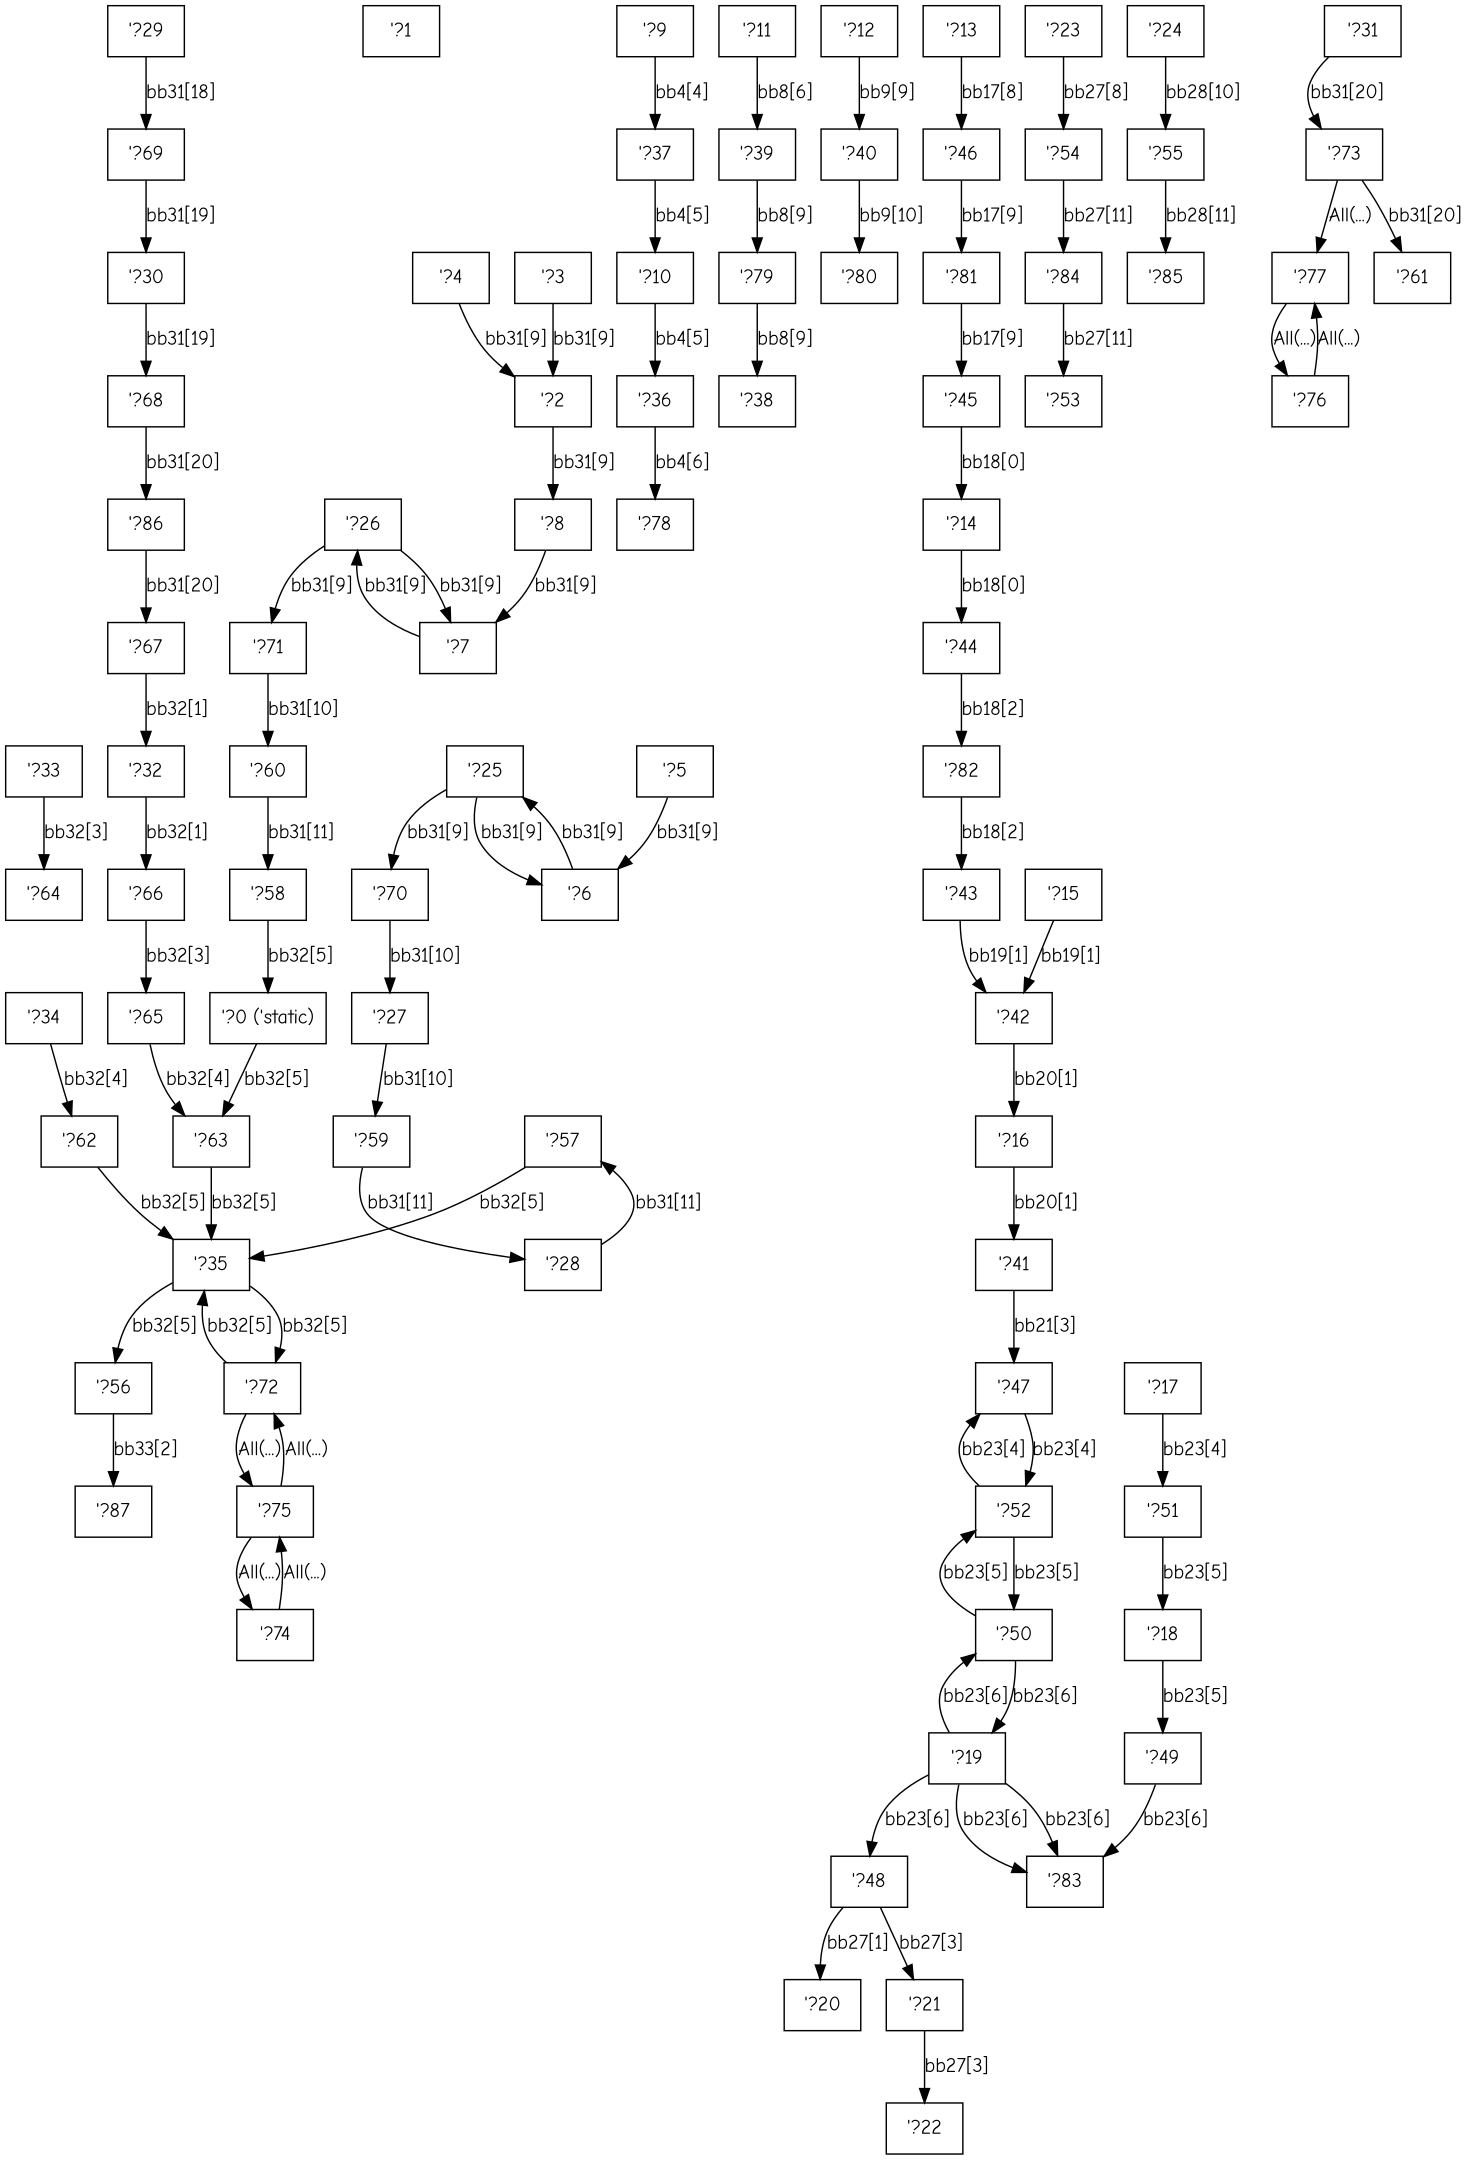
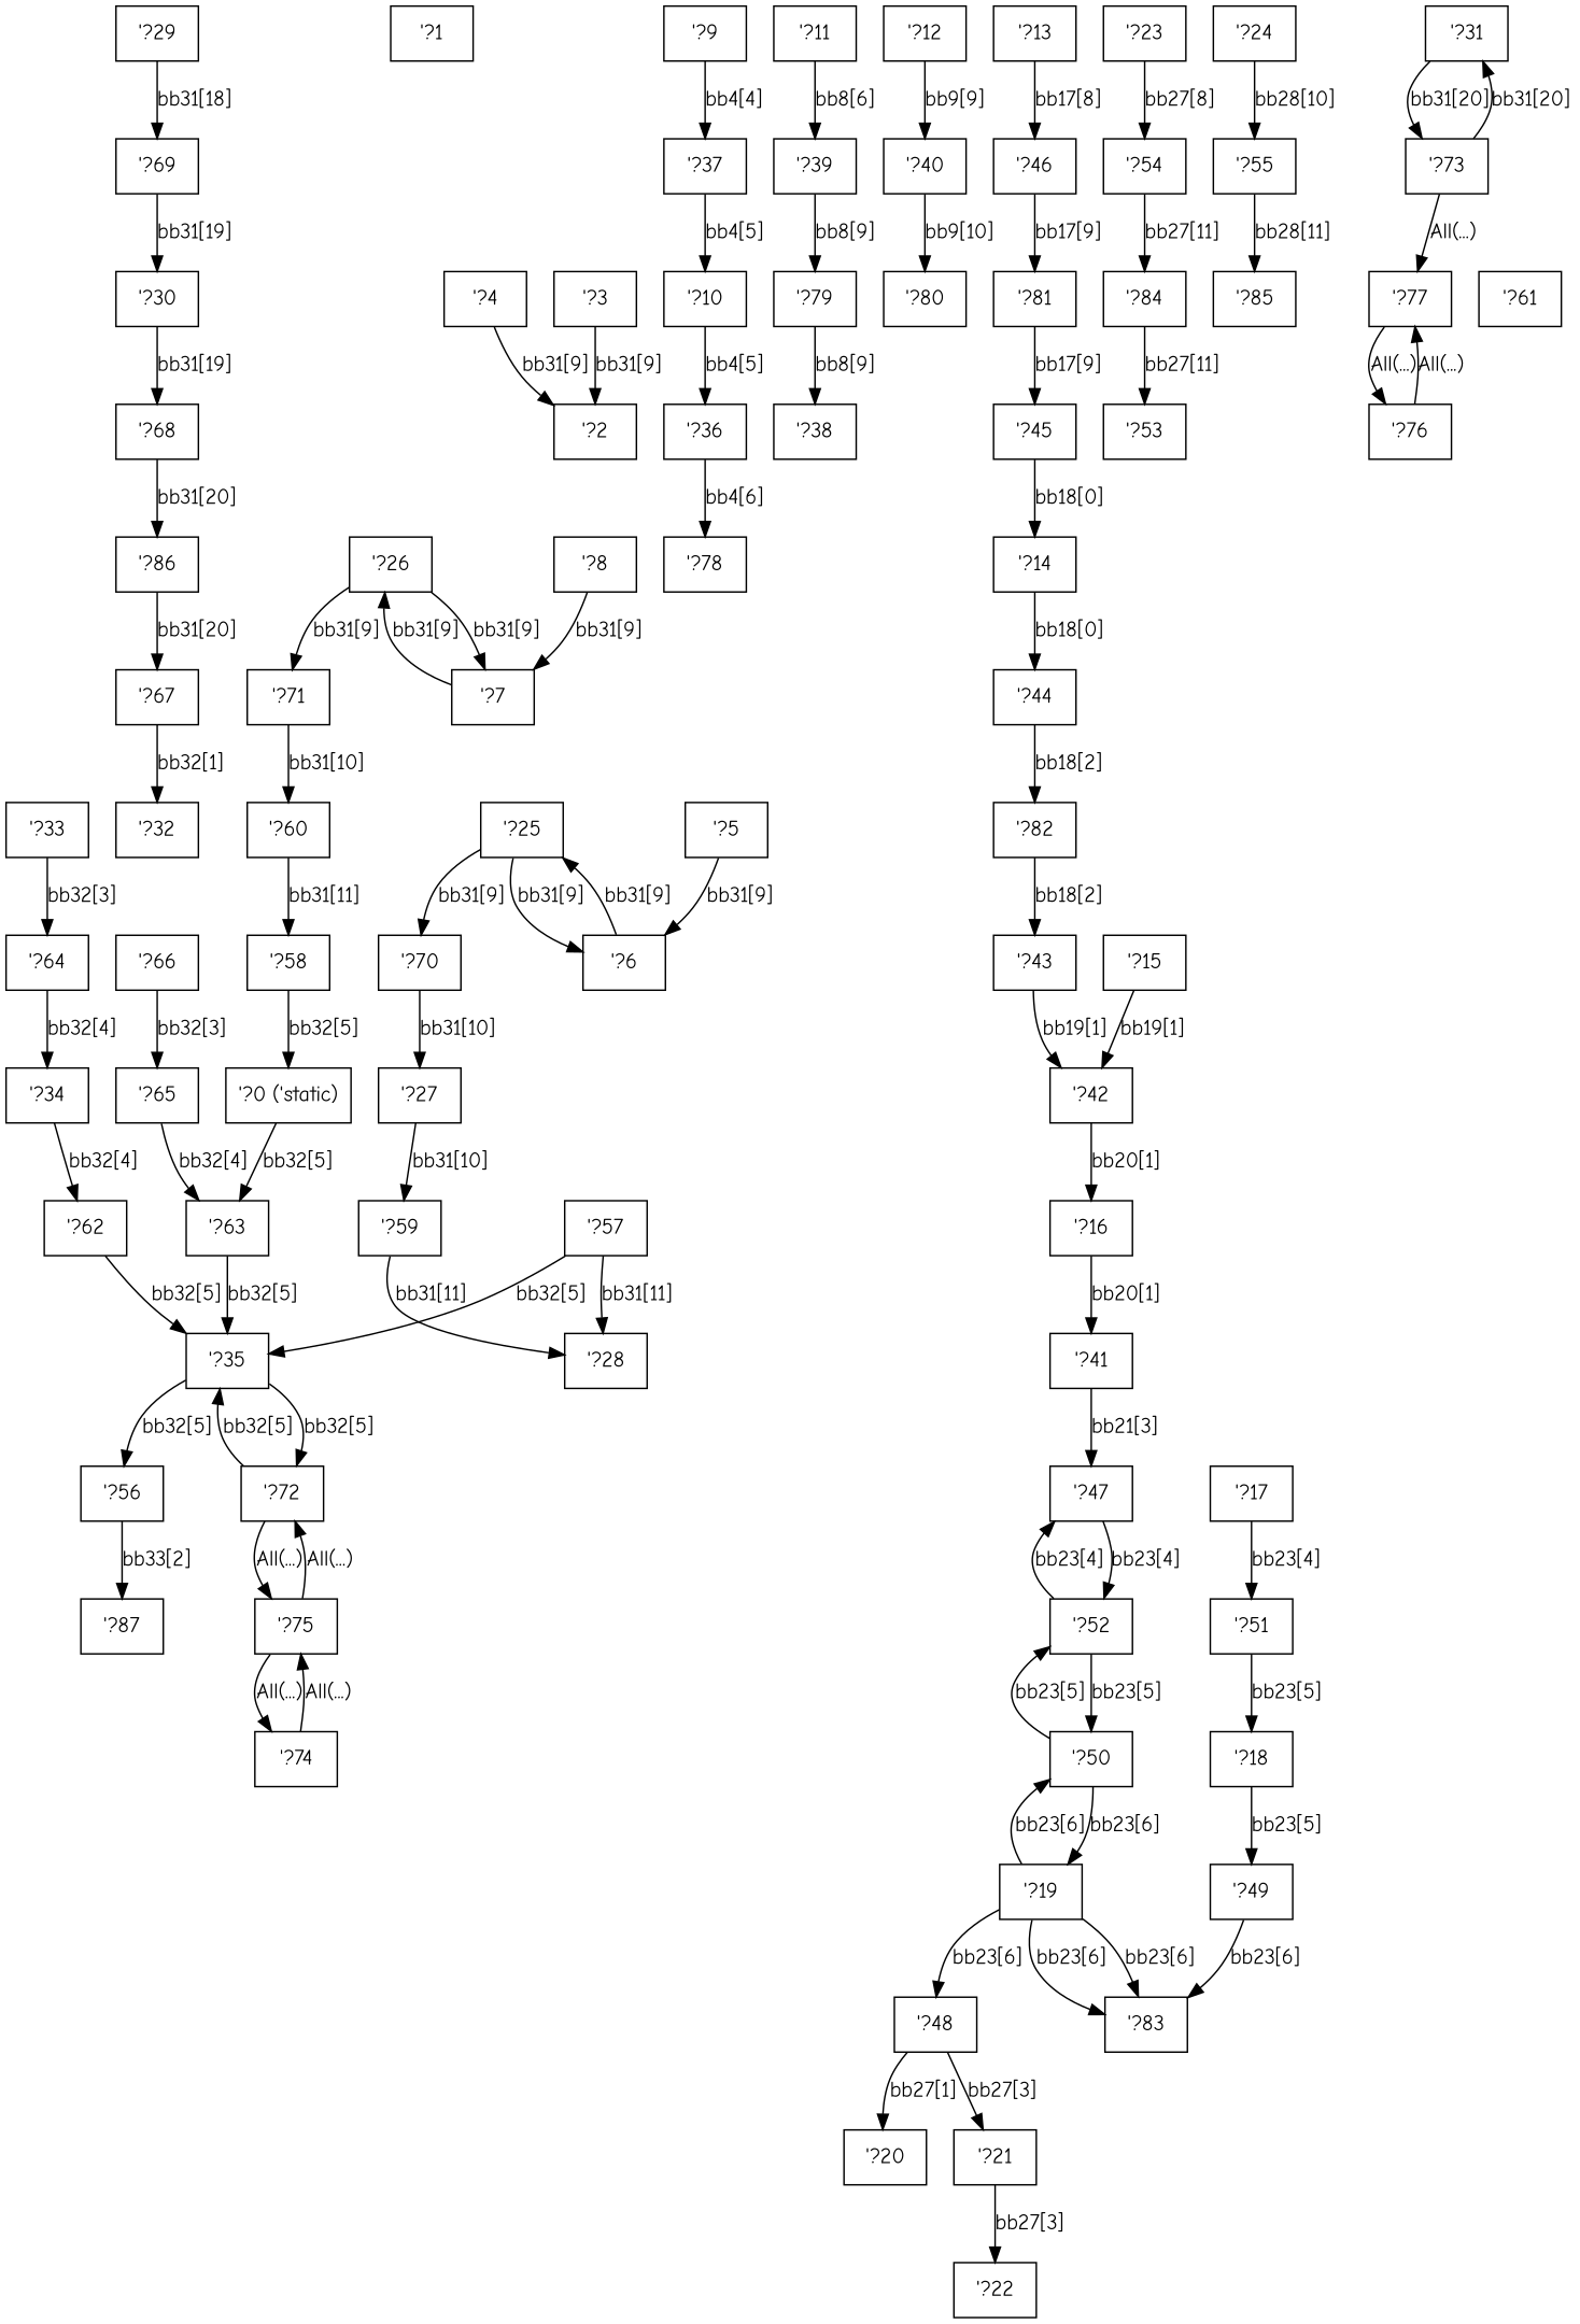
  digraph {
    fontname="Comic Neue"
    node [fontname="Comic Neue" shape=box]
    edge [fontname="Comic Neue"]
    n1 [label="\'?0 (\'static)"]
    n2 [label="\'?63"]
    n3 [label="\'?35"]
    n4 [label="\'?56"]
    n5 [label="\'?72"]
    n6 [label="\'?1"]
    n7 [label="\'?2"]
    n8 [label="\'?8"]
    n9 [label="\'?7"]
    n10 [label="\'?3"]
    n11 [label="\'?4"]
    n12 [label="\'?5"]
    n13 [label="\'?6"]
    n14 [label="\'?25"]
    n15 [label="\'?70"]
    n16 [label="\'?26"]
    n17 [label="\'?71"]
    n18 [label="\'?9"]
    n19 [label="\'?37"]
    n20 [label="\'?10"]
    n21 [label="\'?36"]
    n22 [label="\'?78"]
    n23 [label="\'?11"]
    n24 [label="\'?39"]
    n25 [label="\'?79"]
    n26 [label="\'?12"]
    n27 [label="\'?40"]
    n28 [label="\'?80"]
    n29 [label="\'?13"]
    n30 [label="\'?46"]
    n31 [label="\'?81"]
    n32 [label="\'?14"]
    n33 [label="\'?44"]
    n34 [label="\'?82"]
    n35 [label="\'?15"]
    n36 [label="\'?42"]
    n37 [label="\'?16"]
    n38 [label="\'?41"]
    n39 [label="\'?47"]
    n40 [label="\'?17"]
    n41 [label="\'?51"]
    n42 [label="\'?18"]
    n43 [label="\'?49"]
    n44 [label="\'?83"]
    n45 [label="\'?19"]
    n46 [label="\'?48"]
    n47 [label="\'?50"]
    n48 [label="\'?20"]
    n49 [label="\'?21"]
    n50 [label="\'?52"]
    n51 [label="\'?22"]
    n52 [label="\'?23"]
    n53 [label="\'?54"]
    n54 [label="\'?84"]
    n55 [label="\'?24"]
    n56 [label="\'?55"]
    n57 [label="\'?85"]
    n58 [label="\'?27"]
    n59 [label="\'?60"]
    n60 [label="\'?59"]
    n61 [label="\'?28"]
    n62 [label="\'?57"]
    n63 [label="\'?29"]
    n64 [label="\'?69"]
    n65 [label="\'?30"]
    n66 [label="\'?68"]
    n67 [label="\'?86"]
    n68 [label="\'?31"]
    n69 [label="\'?73"]
    n70 [label="\'?77"]
    n71 [label="\'?32"]
    n72 [label="\'?66"]
    n73 [label="\'?65"]
    n74 [label="\'?33"]
    n75 [label="\'?64"]
    n76 [label="\'?34"]
    n77 [label="\'?62"]
    n78 [label="\'?87"]
    n79 [label="\'?75"]
    n80 [label="\'?38"]
    n81 [label="\'?43"]
    n82 [label="\'?45"]
    n83 [label="\'?53"]
    n84 [label="\'?58"]
    n85 [label="\'?61"]
    n86 [label="\'?67"]
    n87 [label="\'?74"]
    n88 [label="\'?76"]
    n1 -> n2 [label="bb32[5]"]
    n2 -> n3 [label="bb32[5]"]
    n3 -> n4 [label="bb32[5]"]
    n3 -> n5 [label="bb32[5]"]
    n4 -> n78 [label="bb33[2]"]
    n5 -> n3 [label="bb32[5]"]
    n5 -> n79 [label="All(...)"]
-   n7 -> n8 [label="bb31[9]"]
    n8 -> n9 [label="bb31[9]"]
    n9 -> n16 [label="bb31[9]"]
    n10 -> n7 [label="bb31[9]"]
    n11 -> n7 [label="bb31[9]"]
    n12 -> n13 [label="bb31[9]"]
    n13 -> n14 [label="bb31[9]"]
    n14 -> n13 [label="bb31[9]"]
    n14 -> n15 [label="bb31[9]"]
    n15 -> n58 [label="bb31[10]"]
    n16 -> n9 [label="bb31[9]"]
    n16 -> n17 [label="bb31[9]"]
    n17 -> n59 [label="bb31[10]"]
    n18 -> n19 [label="bb4[4]"]
    n19 -> n20 [label="bb4[5]"]
    n20 -> n21 [label="bb4[5]"]
    n21 -> n22 [label="bb4[6]"]
    n23 -> n24 [label="bb8[6]"]
    n24 -> n25 [label="bb8[9]"]
    n25 -> n80 [label="bb8[9]"]
    n26 -> n27 [label="bb9[9]"]
    n27 -> n28 [label="bb9[10]"]
    n29 -> n30 [label="bb17[8]"]
    n30 -> n31 [label="bb17[9]"]
    n31 -> n82 [label="bb17[9]"]
    n32 -> n33 [label="bb18[0]"]
    n33 -> n34 [label="bb18[2]"]
    n34 -> n81 [label="bb18[2]"]
    n35 -> n36 [label="bb19[1]"]
    n36 -> n37 [label="bb20[1]"]
    n37 -> n38 [label="bb20[1]"]
    n38 -> n39 [label="bb21[3]"]
    n39 -> n50 [label="bb23[4]"]
    n40 -> n41 [label="bb23[4]"]
    n41 -> n42 [label="bb23[5]"]
    n42 -> n43 [label="bb23[5]"]
    n43 -> n44 [label="bb23[6]"]
    n45 -> n44 [label="bb23[6]"]
    n45 -> n44 [label="bb23[6]"]
    n45 -> n46 [label="bb23[6]"]
    n45 -> n47 [label="bb23[6]"]
    n46 -> n48 [label="bb27[1]"]
    n46 -> n49 [label="bb27[3]"]
    n47 -> n45 [label="bb23[6]"]
    n47 -> n50 [label="bb23[5]"]
    n49 -> n51 [label="bb27[3]"]
    n50 -> n39 [label="bb23[4]"]
    n50 -> n47 [label="bb23[5]"]
    n52 -> n53 [label="bb27[8]"]
    n53 -> n54 [label="bb27[11]"]
    n54 -> n83 [label="bb27[11]"]
    n55 -> n56 [label="bb28[10]"]
    n56 -> n57 [label="bb28[11]"]
    n58 -> n60 [label="bb31[10]"]
    n59 -> n84 [label="bb31[11]"]
    n60 -> n61 [label="bb31[11]"]
-   n61 -> n62 [label="bb31[11]"]
+   n62 -> n61 [label="bb31[11]"]
    n62 -> n3 [label="bb32[5]"]
    n63 -> n64 [label="bb31[18]"]
    n64 -> n65 [label="bb31[19]"]
    n65 -> n66 [label="bb31[19]"]
    n66 -> n67 [label="bb31[20]"]
    n67 -> n86 [label="bb31[20]"]
    n68 -> n69 [label="bb31[20]"]
-   n69 -> n85 [label="bb31[20]"]
+   n69 -> n68 [label="bb31[20]"]
    n69 -> n70 [label="All(...)"]
    n70 -> n88 [label="All(...)"]
-   n71 -> n72 [label="bb32[1]"]
    n72 -> n73 [label="bb32[3]"]
    n73 -> n2 [label="bb32[4]"]
    n74 -> n75 [label="bb32[3]"]
+   n75 -> n76 [label="bb32[4]"]
    n76 -> n77 [label="bb32[4]"]
    n77 -> n3 [label="bb32[5]"]
    n79 -> n5 [label="All(...)"]
    n79 -> n87 [label="All(...)"]
    n81 -> n36 [label="bb19[1]"]
    n82 -> n32 [label="bb18[0]"]
    n84 -> n1 [label="bb32[5]"]
    n86 -> n71 [label="bb32[1]"]
    n87 -> n79 [label="All(...)"]
    n88 -> n70 [label="All(...)"]
  }
